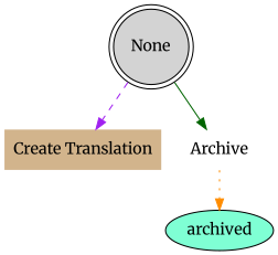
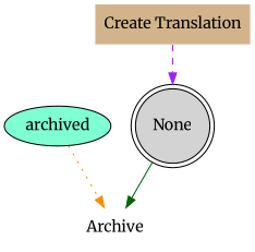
  digraph {
    fontname=Merriweather
    node [fontname=Merriweather shape=none style=filled]
    edge [fontname=Merriweather]
    None [fillcolor=lightgrey shape=doublecircle]
    n2 [fillcolor=tan label="Create Translation"]
    n3 [fillcolor=white label=Archive]
    archived [fillcolor=aquamarine shape=""]
-   None -> n2 [color=purple style=dashed]
+   n2 -> None [color=purple style=dashed]
    None -> n3 [color=darkgreen style=solid]
-   n3 -> archived [color=darkorange style=dotted]
+   archived -> n3 [color=darkorange style=dotted]
  }
